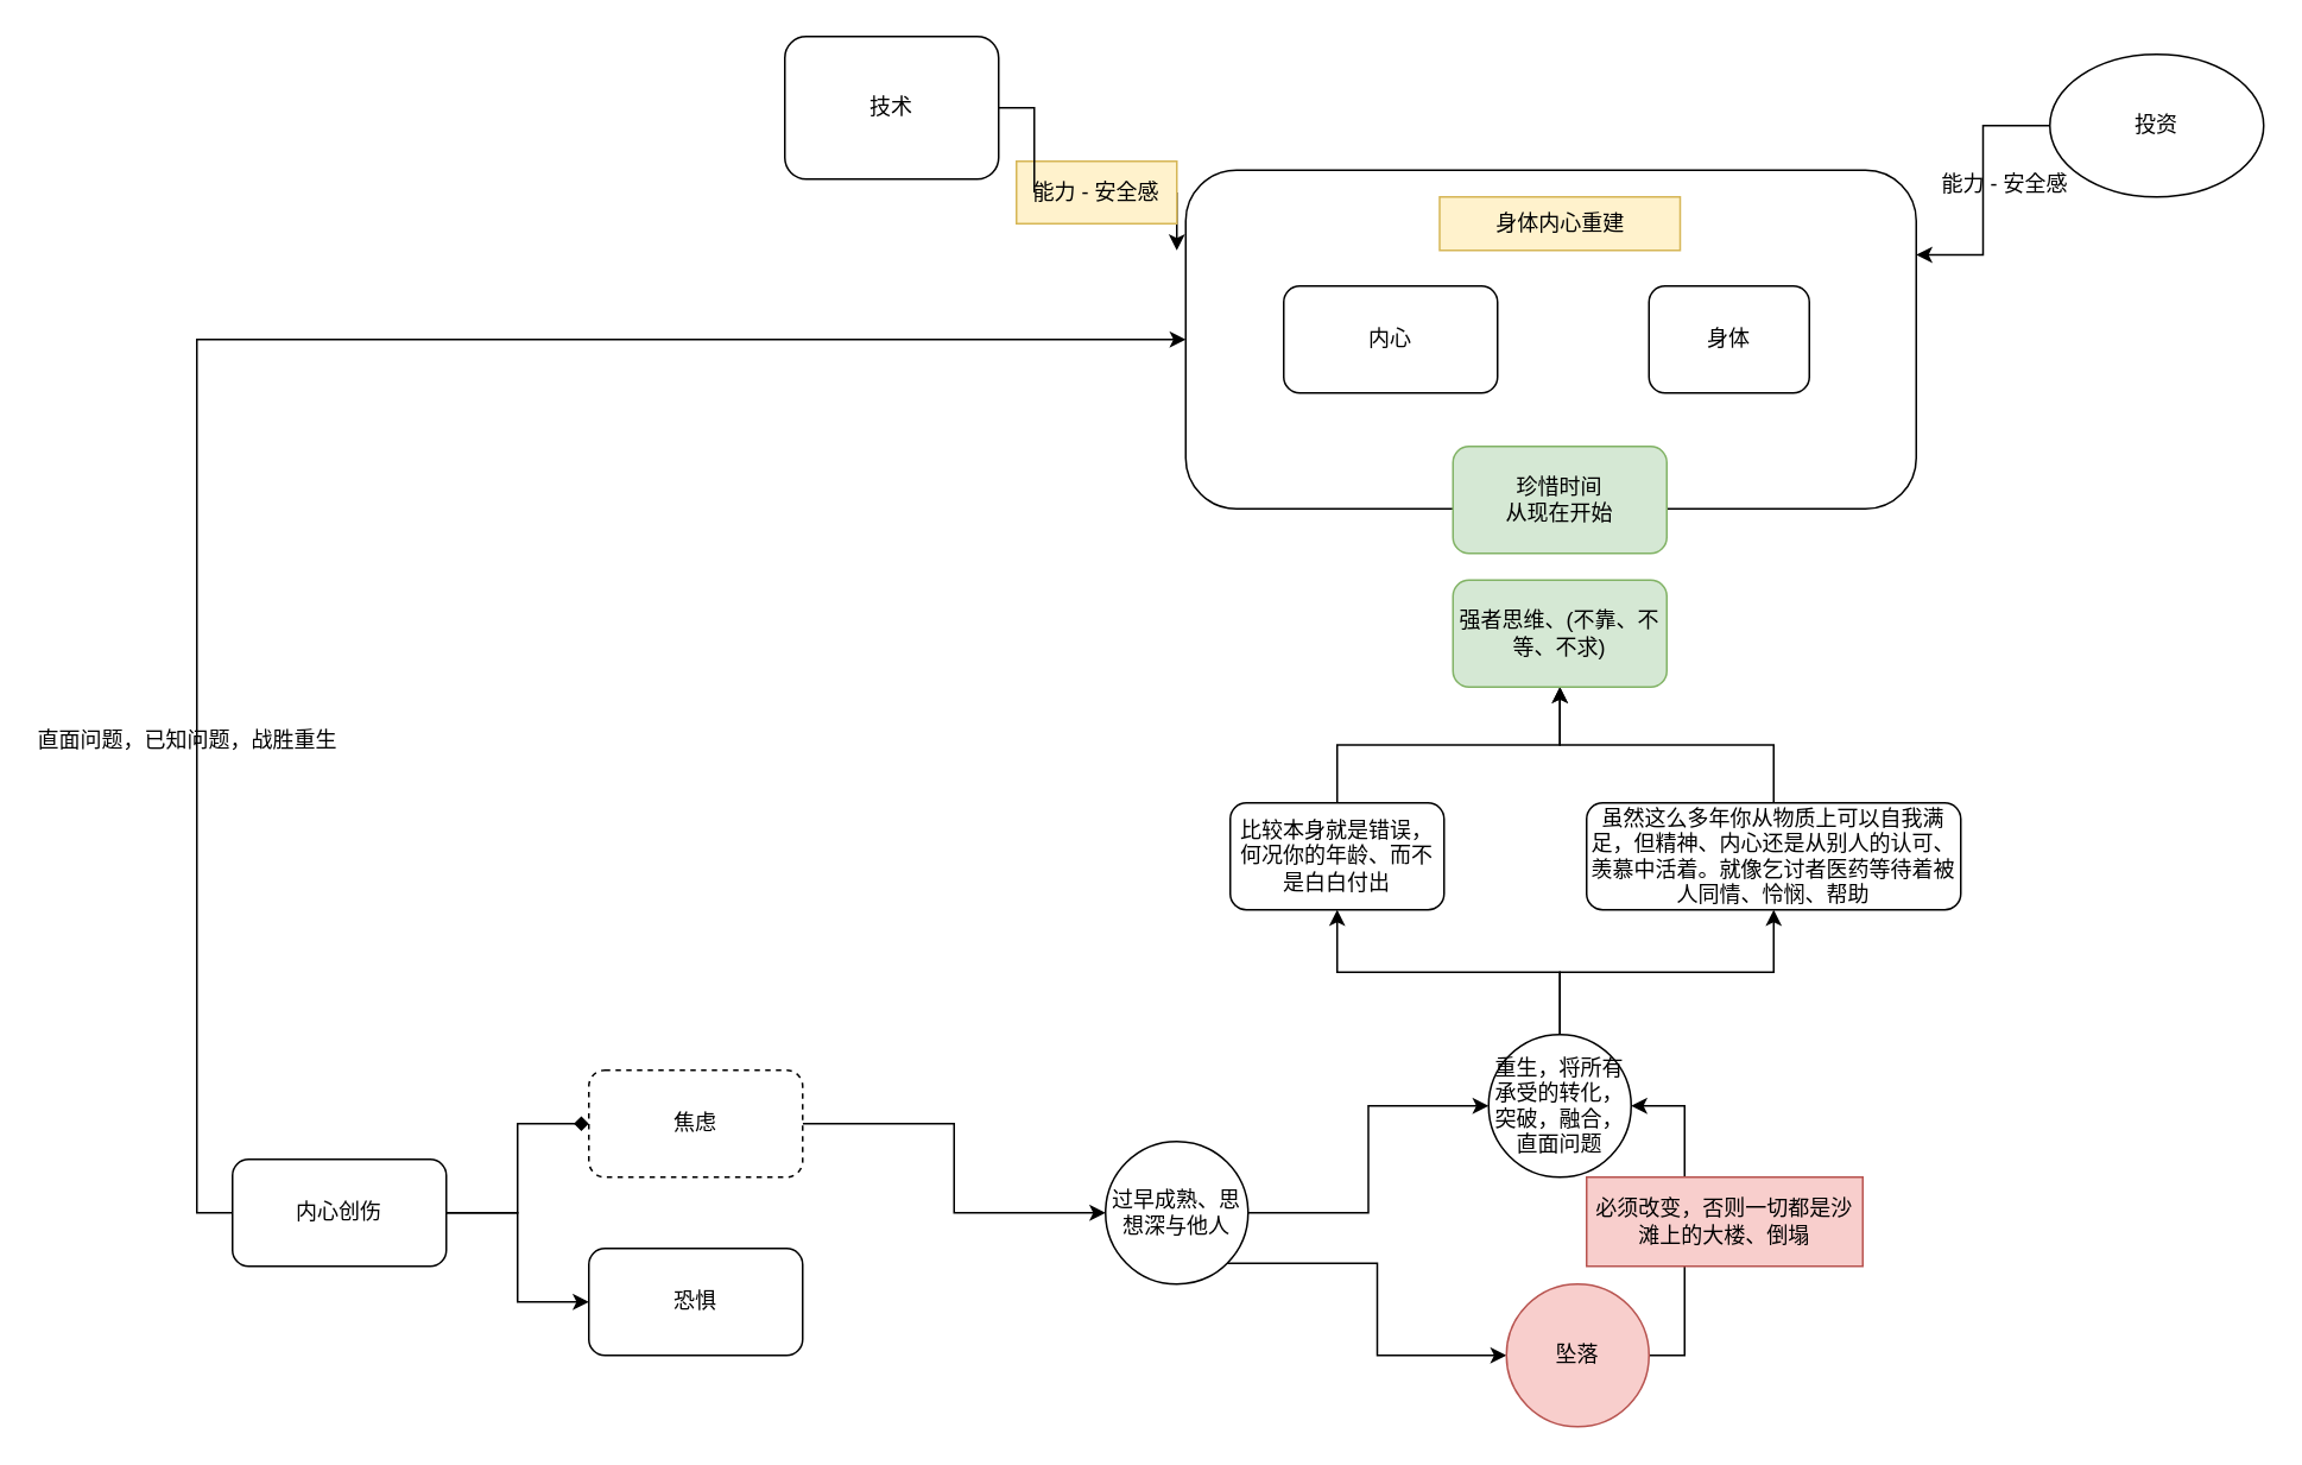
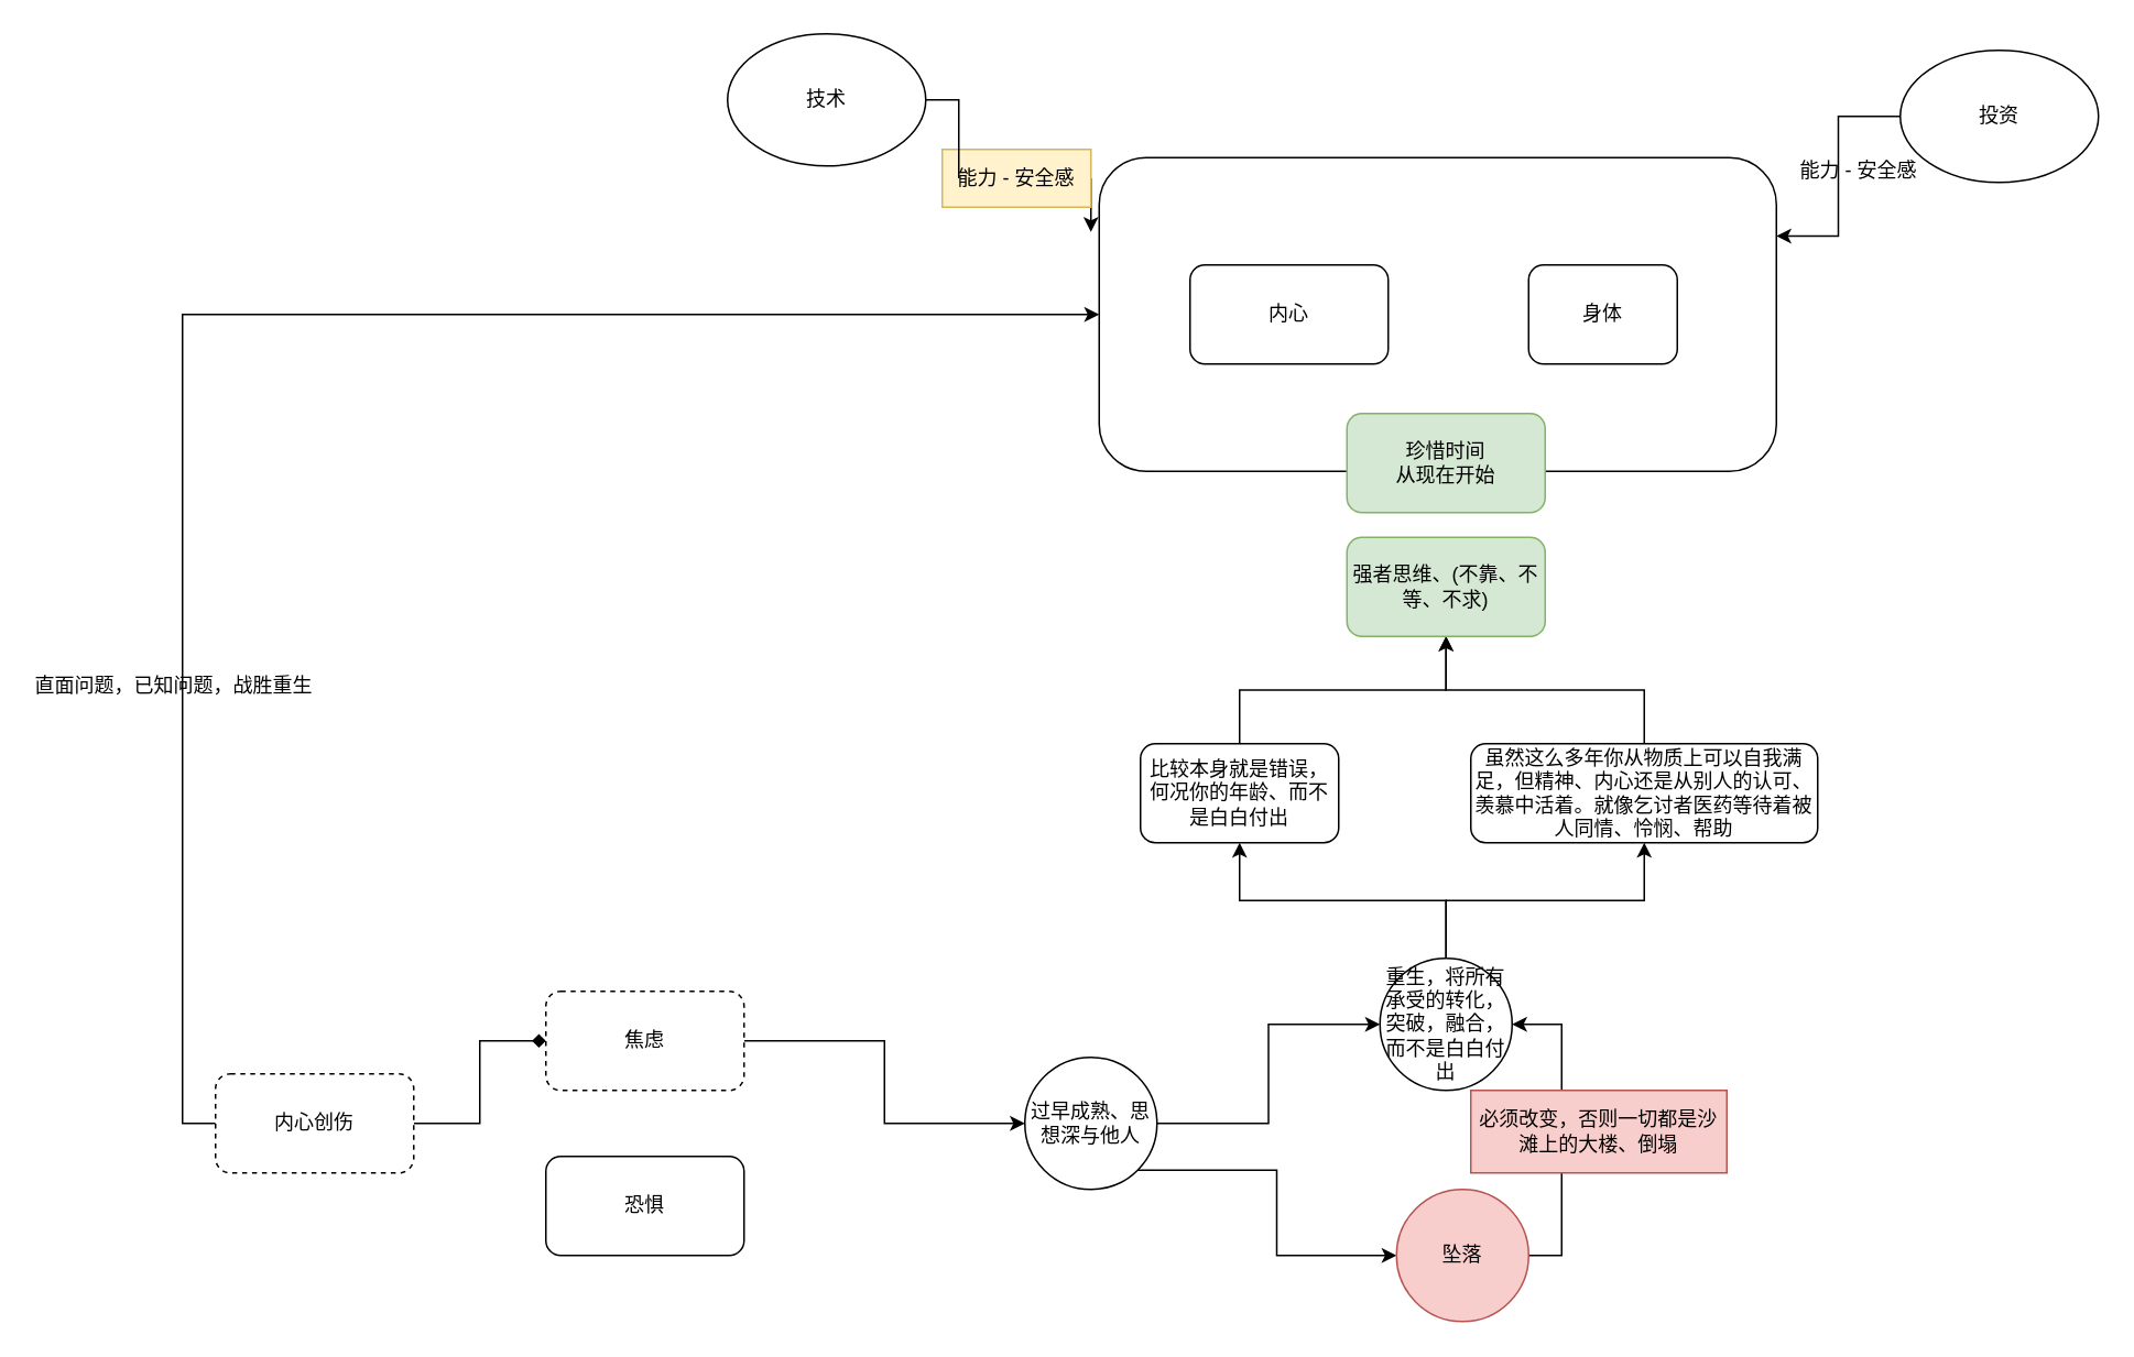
  <mxCell id="0" />
  <mxCell id="1" parent="0" />
  <mxCell id="2" value="" style="rounded=1;whiteSpace=wrap;html=1;" vertex="1" parent="1"><mxGeometry x="665" y="95" width="410" height="190" as="geometry" /></mxCell>
  <mxCell id="3" value="" style="edgeStyle=orthogonalEdgeStyle;rounded=0;orthogonalLoop=1;jettySize=auto;html=1;endArrow=diamond;" edge="1" parent="1" source="6" target="8"><mxGeometry relative="1" as="geometry" /></mxCell>
- <mxCell id="4" style="edgeStyle=orthogonalEdgeStyle;rounded=0;orthogonalLoop=1;jettySize=auto;html=1;exitX=1;exitY=0.5;exitDx=0;exitDy=0;entryX=0;entryY=0.5;entryDx=0;entryDy=0;" edge="1" parent="1" source="6" target="9"><mxGeometry relative="1" as="geometry" /></mxCell>
  <mxCell id="5" style="edgeStyle=orthogonalEdgeStyle;rounded=0;orthogonalLoop=1;jettySize=auto;html=1;exitX=0;exitY=0.5;exitDx=0;exitDy=0;entryX=0;entryY=0.5;entryDx=0;entryDy=0;" edge="1" parent="1" source="6" target="2"><mxGeometry relative="1" as="geometry" /></mxCell>
- <mxCell id="6" value="内心创伤" style="rounded=1;whiteSpace=wrap;html=1;" vertex="1" parent="1"><mxGeometry x="130" y="650" width="120" height="60" as="geometry" /></mxCell>
+ <mxCell id="6" value="内心创伤" style="rounded=1;whiteSpace=wrap;html=1;dashed=1;" vertex="1" parent="1"><mxGeometry x="130" y="650" width="120" height="60" as="geometry" /></mxCell>
  <mxCell id="7" style="edgeStyle=orthogonalEdgeStyle;rounded=0;orthogonalLoop=1;jettySize=auto;html=1;exitX=1;exitY=0.5;exitDx=0;exitDy=0;entryX=0;entryY=0.5;entryDx=0;entryDy=0;" edge="1" parent="1" source="8" target="12"><mxGeometry relative="1" as="geometry" /></mxCell>
  <mxCell id="8" value="焦虑" style="whiteSpace=wrap;html=1;rounded=1;dashed=1;" vertex="1" parent="1"><mxGeometry x="330" y="600" width="120" height="60" as="geometry" /></mxCell>
  <mxCell id="9" value="恐惧" style="whiteSpace=wrap;html=1;rounded=1;" vertex="1" parent="1"><mxGeometry x="330" y="700" width="120" height="60" as="geometry" /></mxCell>
  <mxCell id="10" style="edgeStyle=orthogonalEdgeStyle;rounded=0;orthogonalLoop=1;jettySize=auto;html=1;exitX=1;exitY=0.5;exitDx=0;exitDy=0;entryX=0;entryY=0.5;entryDx=0;entryDy=0;" edge="1" parent="1" source="12" target="23"><mxGeometry relative="1" as="geometry" /></mxCell>
  <mxCell id="11" style="edgeStyle=orthogonalEdgeStyle;rounded=0;orthogonalLoop=1;jettySize=auto;html=1;exitX=1;exitY=1;exitDx=0;exitDy=0;entryX=0;entryY=0.5;entryDx=0;entryDy=0;" edge="1" parent="1" source="12" target="25"><mxGeometry relative="1" as="geometry" /></mxCell>
  <mxCell id="12" value="过早成熟、思想深与他人" style="ellipse;whiteSpace=wrap;html=1;aspect=fixed;" vertex="1" parent="1"><mxGeometry x="620" y="640" width="80" height="80" as="geometry" /></mxCell>
  <mxCell id="13" style="edgeStyle=orthogonalEdgeStyle;rounded=0;orthogonalLoop=1;jettySize=auto;html=1;exitX=0.5;exitY=0;exitDx=0;exitDy=0;entryX=0.5;entryY=1;entryDx=0;entryDy=0;" edge="1" parent="1" source="14" target="17"><mxGeometry relative="1" as="geometry" /></mxCell>
  <mxCell id="14" value="比较本身就是错误，何况你的年龄、而不是白白付出" style="rounded=1;whiteSpace=wrap;html=1;" vertex="1" parent="1"><mxGeometry x="690" y="450" width="120" height="60" as="geometry" /></mxCell>
  <mxCell id="15" style="edgeStyle=orthogonalEdgeStyle;rounded=0;orthogonalLoop=1;jettySize=auto;html=1;exitX=0.5;exitY=0;exitDx=0;exitDy=0;entryX=0.5;entryY=1;entryDx=0;entryDy=0;" edge="1" parent="1" source="16" target="17"><mxGeometry relative="1" as="geometry" /></mxCell>
  <mxCell id="16" value="虽然这么多年你从物质上可以自我满足，但精神、内心还是从别人的认可、羡慕中活着。就像乞讨者医药等待着被人同情、怜悯、帮助" style="rounded=1;whiteSpace=wrap;html=1;" vertex="1" parent="1"><mxGeometry x="890" y="450" width="210" height="60" as="geometry" /></mxCell>
  <mxCell id="17" value="强者思维、(不靠、不等、不求)" style="whiteSpace=wrap;html=1;rounded=1;fillColor=#d5e8d4;strokeColor=#82b366;" vertex="1" parent="1"><mxGeometry x="815" y="325" width="120" height="60" as="geometry" /></mxCell>
  <mxCell id="18" value="内心" style="whiteSpace=wrap;html=1;rounded=1;" vertex="1" parent="1"><mxGeometry x="720" y="160" width="120" height="60" as="geometry" /></mxCell>
  <mxCell id="19" value="身体" style="whiteSpace=wrap;html=1;rounded=1;" vertex="1" parent="1"><mxGeometry x="925" y="160" width="90" height="60" as="geometry" /></mxCell>
  <mxCell id="20" value="直面问题，已知问题，战胜重生" style="text;html=1;strokeColor=none;fillColor=none;align=center;verticalAlign=middle;whiteSpace=wrap;rounded=0;" vertex="1" parent="1"><mxGeometry x="20" y="400" width="170" height="30" as="geometry" /></mxCell>
  <mxCell id="21" style="edgeStyle=orthogonalEdgeStyle;rounded=0;orthogonalLoop=1;jettySize=auto;html=1;exitX=0.5;exitY=0;exitDx=0;exitDy=0;entryX=0.5;entryY=1;entryDx=0;entryDy=0;" edge="1" parent="1" source="23" target="14"><mxGeometry relative="1" as="geometry" /></mxCell>
  <mxCell id="22" style="edgeStyle=orthogonalEdgeStyle;rounded=0;orthogonalLoop=1;jettySize=auto;html=1;exitX=0.5;exitY=0;exitDx=0;exitDy=0;entryX=0.5;entryY=1;entryDx=0;entryDy=0;" edge="1" parent="1" source="23" target="16"><mxGeometry relative="1" as="geometry" /></mxCell>
- <mxCell id="23" value="重生，将所有承受的转化，突破，融合，直面问题" style="ellipse;whiteSpace=wrap;html=1;aspect=fixed;" vertex="1" parent="1"><mxGeometry x="835" y="580" width="80" height="80" as="geometry" /></mxCell>
+ <mxCell id="23" value="重生，将所有承受的转化，突破，融合，而不是白白付出" style="ellipse;whiteSpace=wrap;html=1;aspect=fixed;" vertex="1" parent="1"><mxGeometry x="835" y="580" width="80" height="80" as="geometry" /></mxCell>
  <mxCell id="24" style="edgeStyle=orthogonalEdgeStyle;rounded=0;orthogonalLoop=1;jettySize=auto;html=1;exitX=1;exitY=0.5;exitDx=0;exitDy=0;entryX=1;entryY=0.5;entryDx=0;entryDy=0;" edge="1" parent="1" source="25" target="23"><mxGeometry relative="1" as="geometry" /></mxCell>
  <mxCell id="25" value="坠落" style="ellipse;whiteSpace=wrap;html=1;aspect=fixed;fillColor=#f8cecc;strokeColor=#b85450;" vertex="1" parent="1"><mxGeometry x="845" y="720" width="80" height="80" as="geometry" /></mxCell>
- <mxCell id="26" value="身体内心重建" style="text;html=1;strokeColor=#d6b656;fillColor=#fff2cc;align=center;verticalAlign=middle;whiteSpace=wrap;rounded=0;" vertex="1" parent="1"><mxGeometry x="807.5" y="110" width="135" height="30" as="geometry" /></mxCell>
  <mxCell id="27" style="edgeStyle=orthogonalEdgeStyle;rounded=0;orthogonalLoop=1;jettySize=auto;html=1;exitX=1;exitY=0.5;exitDx=0;exitDy=0;startArrow=none;" edge="1" parent="1" source="31"><mxGeometry relative="1" as="geometry"><mxPoint x="660" as="targetPoint" y="140" /></mxGeometry></mxCell>
- <mxCell id="28" value="技术" style="whiteSpace=wrap;html=1;rounded=1;" vertex="1" parent="1"><mxGeometry x="440" y="20" width="120" height="80" as="geometry" /></mxCell>
+ <mxCell id="28" value="技术" style="ellipse;whiteSpace=wrap;html=1;" vertex="1" parent="1"><mxGeometry x="440" y="20" width="120" height="80" as="geometry" /></mxCell>
  <mxCell id="29" style="edgeStyle=orthogonalEdgeStyle;rounded=0;orthogonalLoop=1;jettySize=auto;html=1;exitX=0;exitY=0.5;exitDx=0;exitDy=0;entryX=1;entryY=0.25;entryDx=0;entryDy=0;" edge="1" parent="1" source="30" target="2"><mxGeometry relative="1" as="geometry" /></mxCell>
  <mxCell id="30" value="投资" style="ellipse;whiteSpace=wrap;html=1;" vertex="1" parent="1"><mxGeometry x="1150" y="30" width="120" height="80" as="geometry" /></mxCell>
  <mxCell id="31" value="能力 - 安全感" style="text;html=1;strokeColor=#d6b656;fillColor=#fff2cc;align=center;verticalAlign=middle;whiteSpace=wrap;rounded=0;" vertex="1" parent="1"><mxGeometry x="570" y="90" width="90" height="35" as="geometry" /></mxCell>
  <mxCell id="32" value="" style="edgeStyle=orthogonalEdgeStyle;rounded=0;orthogonalLoop=1;jettySize=auto;html=1;exitX=1;exitY=0.5;exitDx=0;exitDy=0;endArrow=none;" edge="1" parent="1" source="28" target="31"><mxGeometry relative="1" as="geometry"><mxPoint x="660" as="targetPoint" y="140" /><mxPoint x="590" y="110" as="sourcePoint" /></mxGeometry></mxCell>
  <mxCell id="33" value="能力 - 安全感" style="text;html=1;strokeColor=none;fillColor=none;align=center;verticalAlign=middle;whiteSpace=wrap;rounded=0;" vertex="1" parent="1"><mxGeometry x="1080" y="85" width="90" height="35" as="geometry" /></mxCell>
  <mxCell id="34" value="珍惜时间&lt;br&gt;从现在开始" style="whiteSpace=wrap;html=1;rounded=1;fillColor=#d5e8d4;strokeColor=#82b366;" vertex="1" parent="1"><mxGeometry x="815" y="250" width="120" height="60" as="geometry" /></mxCell>
  <mxCell id="35" value="必须改变，否则一切都是沙滩上的大楼、倒塌" style="text;html=1;strokeColor=#b85450;fillColor=#f8cecc;align=center;verticalAlign=middle;whiteSpace=wrap;rounded=0;" vertex="1" parent="1"><mxGeometry x="890" y="660" width="155" height="50" as="geometry" /></mxCell>
